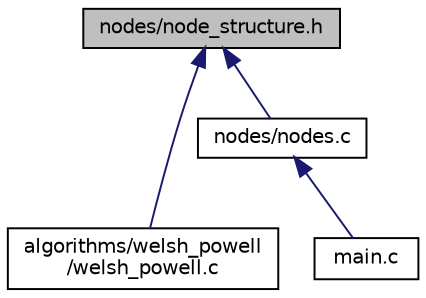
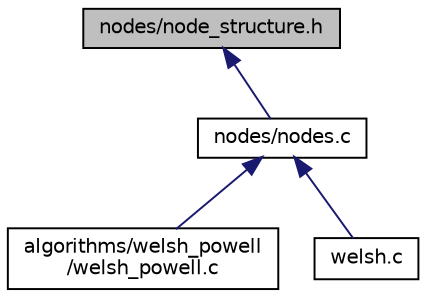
  digraph {
    node [color=black fillcolor=white fontname=Helvetica fontsize=10 shape=record style=filled]
    edge [color=midnightblue dir=back fontname=Helvetica fontsize=10 labelfontname=Helvetica labelfontsize=10 style=solid]
    n1 [fillcolor=grey75 fontcolor=black height=0.2 label="nodes/node_structure.h" width=0.4]
    n2 [height=0.2 label="algorithms/welsh_powell\l/welsh_powell.c" width=0.4]
    n3 [height=0.2 label="nodes/nodes.c" width=0.4]
-   n4 [height=0.2 label="main.c" width=0.4]
-   n1 -> n2
+   n4 [height=0.2 label="welsh.c" width=0.4]
+   n3 -> n2
    n1 -> n3
    n3 -> n4
  }
